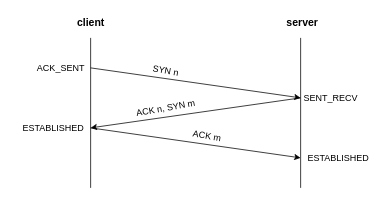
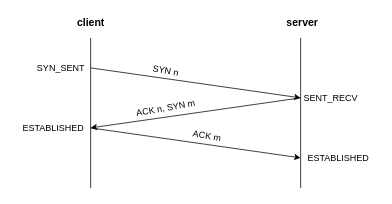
  <mxCell id="0" />
  <mxCell id="1" parent="0" />
  <mxCell id="2" value="" style="endArrow=none;html=1;" edge="1" parent="1"><mxGeometry width="50" height="50" relative="1" as="geometry"><mxPoint x="120" y="250" as="sourcePoint" /><mxPoint x="120" y="50" as="targetPoint" /></mxGeometry></mxCell>
  <mxCell id="3" value="" style="endArrow=none;html=1;" edge="1" parent="1"><mxGeometry width="50" height="50" relative="1" as="geometry"><mxPoint x="400" y="250" as="sourcePoint" /><mxPoint x="400" y="50" as="targetPoint" /></mxGeometry></mxCell>
  <mxCell id="4" value="" style="endArrow=classic;html=1;" edge="1" parent="1"><mxGeometry width="50" height="50" relative="1" as="geometry"><mxPoint x="120" y="90" as="sourcePoint" /><mxPoint x="400" y="130" as="targetPoint" /></mxGeometry></mxCell>
  <mxCell id="5" value="" style="endArrow=classic;html=1;" edge="1" parent="1"><mxGeometry width="50" height="50" relative="1" as="geometry"><mxPoint x="400" y="130" as="sourcePoint" /><mxPoint x="120" y="170" as="targetPoint" /></mxGeometry></mxCell>
  <mxCell id="6" value="" style="endArrow=classic;html=1;" edge="1" parent="1"><mxGeometry width="50" height="50" relative="1" as="geometry"><mxPoint x="120" y="170" as="sourcePoint" /><mxPoint x="400" y="210" as="targetPoint" /></mxGeometry></mxCell>
- <mxCell id="7" value="ACK_SENT" style="text;html=1;resizable=0;autosize=1;align=center;verticalAlign=middle;points=[];fillColor=none;strokeColor=none;rounded=0;" vertex="1" parent="1"><mxGeometry x="40" y="80" width="80" height="20" as="geometry" /></mxCell>
+ <mxCell id="7" value="SYN_SENT" style="text;html=1;resizable=0;autosize=1;align=center;verticalAlign=middle;points=[];fillColor=none;strokeColor=none;rounded=0;" vertex="1" parent="1"><mxGeometry x="40" y="80" width="80" height="20" as="geometry" /></mxCell>
  <mxCell id="8" value="SENT_RECV" style="text;html=1;resizable=0;autosize=1;align=center;verticalAlign=middle;points=[];fillColor=none;strokeColor=none;rounded=0;" vertex="1" parent="1"><mxGeometry x="400" y="120" width="80" height="20" as="geometry" /></mxCell>
  <mxCell id="9" value="client" style="text;html=1;resizable=0;autosize=1;align=center;verticalAlign=middle;points=[];fillColor=none;strokeColor=none;rounded=0;fontSize=14;fontStyle=1" vertex="1" parent="1"><mxGeometry x="95" y="20" width="50" height="20" as="geometry" /></mxCell>
  <mxCell id="10" value="server" style="text;html=1;resizable=0;autosize=1;align=center;verticalAlign=middle;points=[];fillColor=none;strokeColor=none;rounded=0;fontSize=14;fontStyle=1" vertex="1" parent="1"><mxGeometry x="372" y="20" width="60" height="20" as="geometry" /></mxCell>
  <mxCell id="11" value="ESTABLISHED" style="text;html=1;resizable=0;autosize=1;align=center;verticalAlign=middle;points=[];fillColor=none;strokeColor=none;rounded=0;" vertex="1" parent="1"><mxGeometry x="20" y="160" width="100" height="20" as="geometry" /></mxCell>
  <mxCell id="12" value="ESTABLISHED" style="text;html=1;resizable=0;autosize=1;align=center;verticalAlign=middle;points=[];fillColor=none;strokeColor=none;rounded=0;" vertex="1" parent="1"><mxGeometry x="400" y="200" width="100" height="20" as="geometry" /></mxCell>
  <mxCell id="13" value="SYN n" style="text;html=1;resizable=0;autosize=1;align=center;verticalAlign=middle;points=[];fillColor=none;strokeColor=none;rounded=0;rotation=10;" vertex="1" parent="1"><mxGeometry x="195" y="84" width="50" height="20" as="geometry" /></mxCell>
  <mxCell id="14" value="ACK n, SYN m" style="text;html=1;resizable=0;autosize=1;align=center;verticalAlign=middle;points=[];fillColor=none;strokeColor=none;rounded=0;rotation=-10;" vertex="1" parent="1"><mxGeometry x="175" y="134" width="90" height="20" as="geometry" /></mxCell>
  <mxCell id="15" value="ACK m" style="text;html=1;resizable=0;autosize=1;align=center;verticalAlign=middle;points=[];fillColor=none;strokeColor=none;rounded=0;rotation=10;" vertex="1" parent="1"><mxGeometry x="250" y="171" width="50" height="20" as="geometry" /></mxCell>
